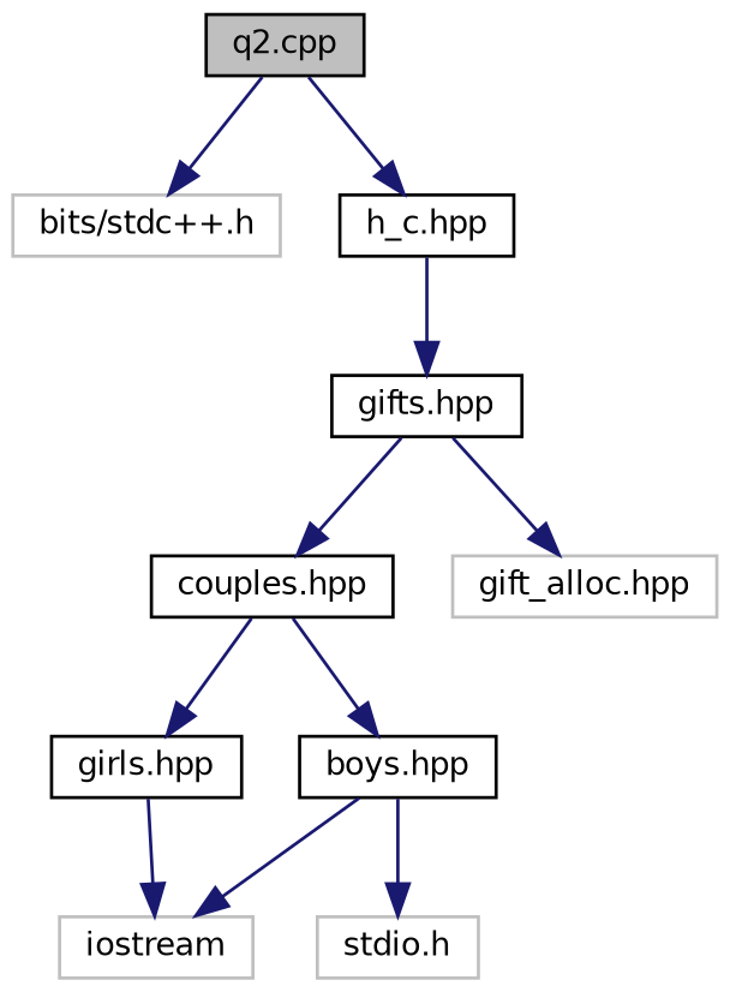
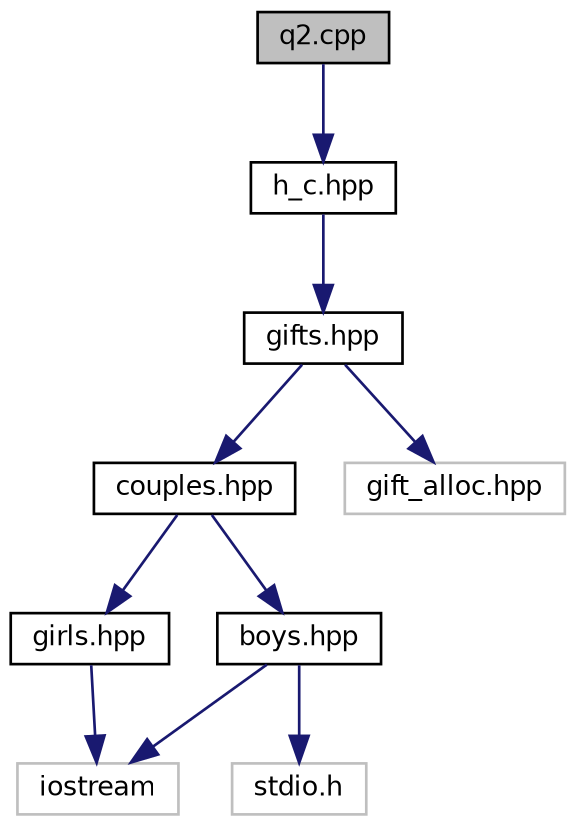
  digraph {
    node [color=black fillcolor=white fontname=Helvetica fontsize=10 shape=record style=filled]
    edge [color=midnightblue fontname=Helvetica fontsize=10 labelfontname=Helvetica labelfontsize=10 style=solid]
    n1 [fillcolor=grey75 fontcolor=black height=0.2 label="q2.cpp" width=0.4]
-   n2 [color=grey75 height=0.2 label="bits/stdc++.h" width=0.4]
    n3 [height=0.2 label="h_c.hpp" width=0.4]
    n4 [height=0.2 label="gifts.hpp" width=0.4]
    n5 [height=0.2 label="couples.hpp" width=0.4]
    n6 [color=grey75 height=0.2 label="gift_alloc.hpp" width=0.4]
    n7 [height=0.2 label="boys.hpp" width=0.4]
    n8 [height=0.2 label="girls.hpp" width=0.4]
    n9 [color=grey75 height=0.2 label=iostream width=0.4]
    n10 [color=grey75 height=0.2 label="stdio.h" width=0.4]
-   n1 -> n2
    n1 -> n3
    n3 -> n4
    n4 -> n5
    n4 -> n6
    n5 -> n7
    n5 -> n8
    n7 -> n9
    n7 -> n10
    n8 -> n9
  }
